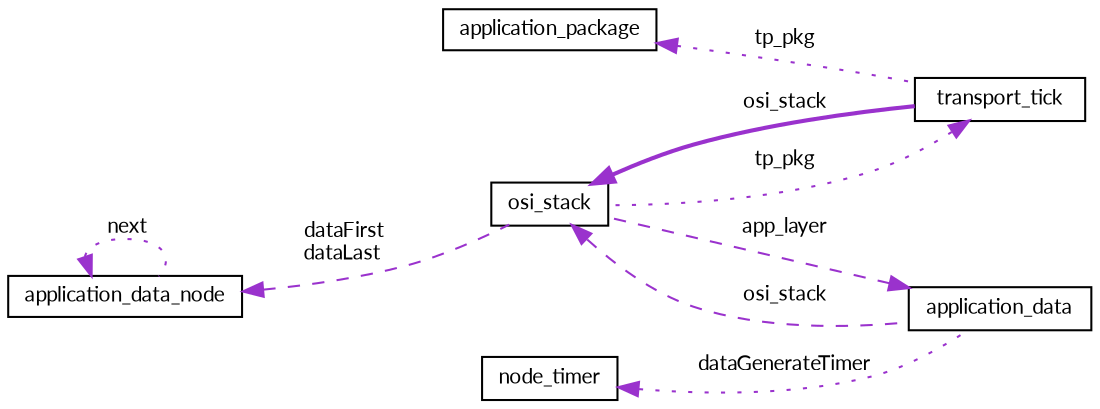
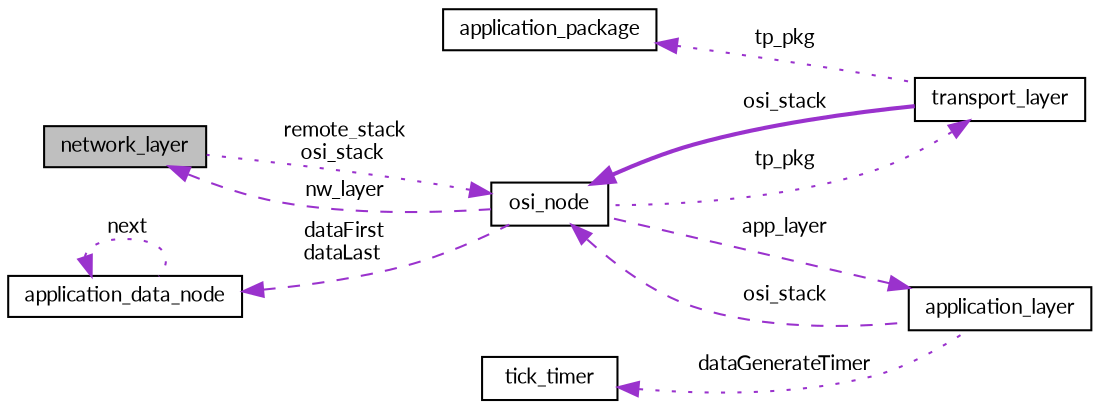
  digraph {
    fontname=Lato
    rankdir=LR
    node [color=black fillcolor=white fontname=Lato fontsize=10 shape=record style=filled]
    edge [color=darkorchid3 dir=back fontname=Lato fontsize=10 labelfontname=Helvetica labelfontsize=10 style=dotted]
-   n2 [height=0.2 label=osi_stack width=0.4]
-   n3 [height=0.2 label=application_data width=0.4]
-   n4 [height=0.2 label=transport_tick width=0.4]
+   n1 [fillcolor=grey75 fontcolor=black height=0.2 label=network_layer width=0.4]
+   n2 [height=0.2 label=osi_node width=0.4]
+   n3 [height=0.2 label=application_layer width=0.4]
+   n4 [height=0.2 label=transport_layer width=0.4]
    n5 [height=0.2 label=application_data_node width=0.4]
-   n6 [height=0.2 label=node_timer width=0.4]
+   n6 [height=0.2 label=tick_timer width=0.4]
    n7 [height=0.2 label=application_package width=0.4]
+   n1 -> n2 [label=" nw_layer" style=dashed]
+   n2 -> n1 [label=" remote_stack\nosi_stack"]
    n2 -> n3 [label=" osi_stack" style=dashed]
    n2 -> n4 [label=" osi_stack" style=bold]
    n3 -> n2 [label=" app_layer" style=dashed]
    n4 -> n2 [label=" tp_pkg"]
    n5 -> n2 [label=" dataFirst\ndataLast" style=dashed]
    n5 -> n5 [label=" next"]
    n6 -> n3 [label=" dataGenerateTimer"]
    n7 -> n4 [label=" tp_pkg"]
  }
